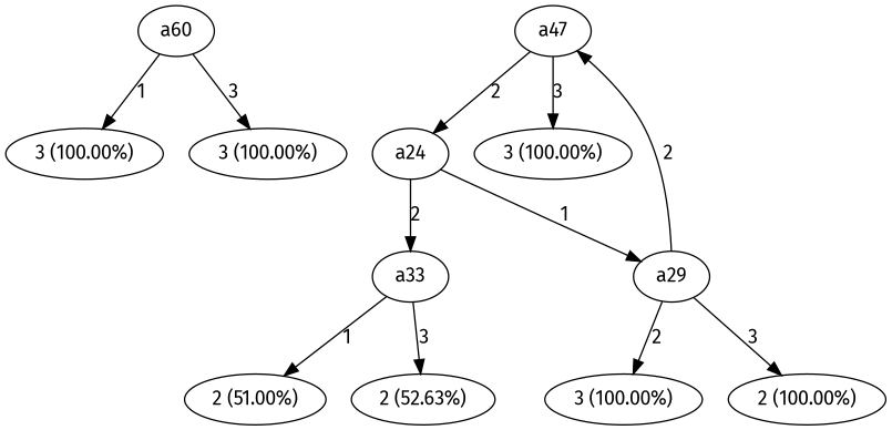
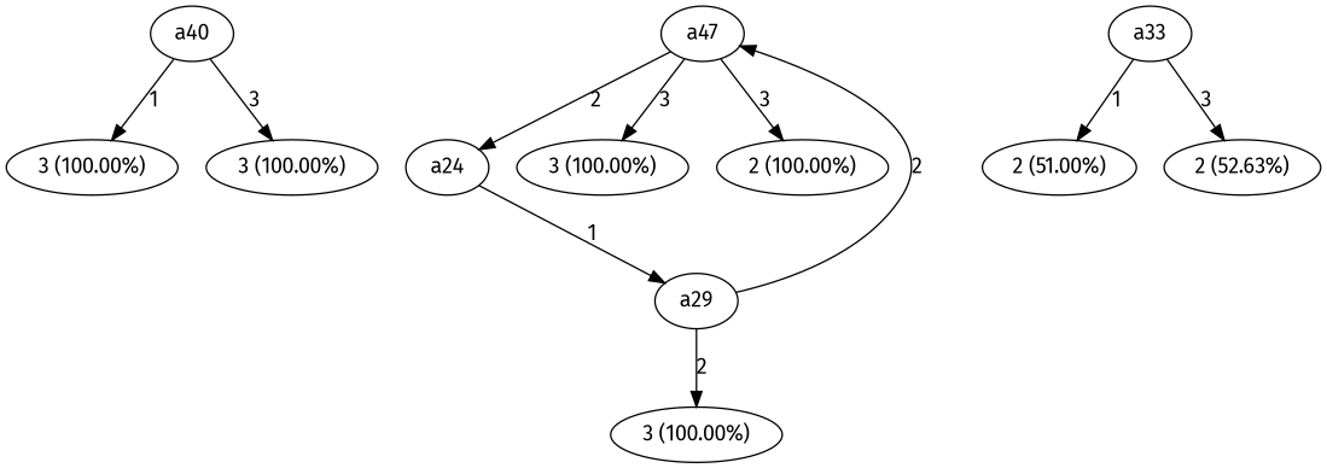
  digraph {
    fontname="Fira Sans"
    node [fontname="Fira Sans" shape=oval]
    edge [fontname="Fira Sans"]
-   n1 [label=a60]
+   n1 [label=a40]
    n2 [label="3 (100.00%)"]
    n3 [label="3 (100.00%)"]
    n4 [label=a47]
    n5 [label=a24]
    n6 [label="3 (100.00%)"]
    n7 [label=a29]
    n8 [label=a33]
    n9 [label="3 (100.00%)"]
    n10 [label="2 (100.00%)"]
    n11 [label="2 (51.00%)"]
    n12 [label="2 (52.63%)"]
    n1 -> n2 [label=1]
    n1 -> n3 [label=3]
    n4 -> n5 [label=2]
    n4 -> n6 [label=3]
    n5 -> n7 [label=1]
-   n5 -> n8 [label=2]
    n7 -> n4 [label=2]
    n7 -> n9 [label=2]
-   n7 -> n10 [label=3]
+   n4 -> n10 [label=3]
    n8 -> n11 [label=1]
    n8 -> n12 [label=3]
  }
